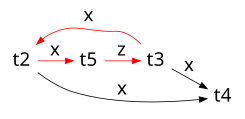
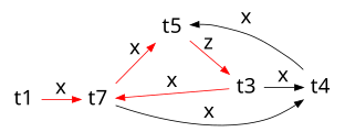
  digraph {
    fontname=Roboto
    rankdir=LR
    ranksep=0.2
    node [fontname="MJXc-TeX-math-I,MJXc-TeX-math-Ix,MJXc-TeX-math-Iw" fontsize=12 margin=0.05 shape=plaintext]
    edge [arrowsize=0.5 color=red fontname="MJXc-TeX-math-I,MJXc-TeX-math-Ix,MJXc-TeX-math-Iw" fontsize=12 minlen=1 penwidth=0.5]
-   t2 [height=0 width=0]
+   t1 [height=0 width=0]
+   t2 [height=0 width=0 label=t7]
    t5 [height=0 width=0]
    t4 [height=0 width=0]
    t3 [height=0 width=0]
+   t1 -> t2 [label=x]
    t2 -> t5 [label=x]
    t2 -> t4 [label=x color=""]
    t5 -> t3 [label=z]
+   t4 -> t5 [label=x color=""]
    t3 -> t2 [label=x]
    t3 -> t4 [label=x color=""]
  }
